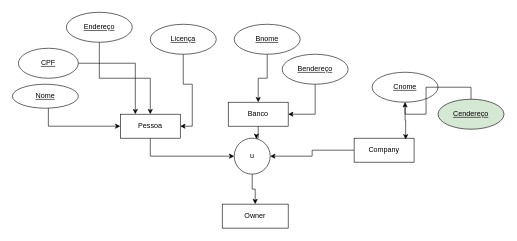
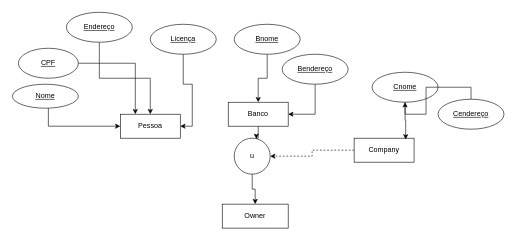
  <mxCell id="0" />
  <mxCell id="1" parent="0" />
  <mxCell id="2" style="edgeStyle=orthogonalEdgeStyle;rounded=0;orthogonalLoop=1;jettySize=auto;html=1;entryX=0.5;entryY=0;entryDx=0;entryDy=0;" edge="1" parent="1" source="3" target="10"><mxGeometry relative="1" as="geometry" /></mxCell>
  <mxCell id="3" value="u" style="ellipse;whiteSpace=wrap;html=1;aspect=fixed;" vertex="1" parent="1"><mxGeometry x="390" y="230" width="60" height="60" as="geometry" /></mxCell>
- <mxCell id="4" style="edgeStyle=orthogonalEdgeStyle;rounded=0;orthogonalLoop=1;jettySize=auto;html=1;exitX=0.5;exitY=1;exitDx=0;exitDy=0;entryX=0;entryY=0.5;entryDx=0;entryDy=0;" edge="1" parent="1" source="5" target="3"><mxGeometry relative="1" as="geometry" /></mxCell>
  <mxCell id="5" value="Pessoa" style="rounded=0;whiteSpace=wrap;html=1;" vertex="1" parent="1"><mxGeometry x="200" y="190" width="100" height="40" as="geometry" /></mxCell>
  <mxCell id="6" value="Banco" style="rounded=0;whiteSpace=wrap;html=1;" vertex="1" parent="1"><mxGeometry x="380" y="170" width="100" height="40" as="geometry" /></mxCell>
- <mxCell id="7" style="edgeStyle=orthogonalEdgeStyle;rounded=0;orthogonalLoop=1;jettySize=auto;html=1;entryX=1;entryY=0.5;entryDx=0;entryDy=0;" edge="1" parent="1" source="8" target="3"><mxGeometry relative="1" as="geometry" /></mxCell>
+ <mxCell id="7" style="edgeStyle=orthogonalEdgeStyle;rounded=0;orthogonalLoop=1;jettySize=auto;html=1;entryX=1;entryY=0.5;entryDx=0;entryDy=0;dashed=1;" edge="1" parent="1" source="8" target="3"><mxGeometry relative="1" as="geometry" /></mxCell>
  <mxCell id="8" value="Company" style="rounded=0;whiteSpace=wrap;html=1;" vertex="1" parent="1"><mxGeometry x="590" y="230" width="100" height="40" as="geometry" /></mxCell>
  <mxCell id="9" style="edgeStyle=orthogonalEdgeStyle;rounded=0;orthogonalLoop=1;jettySize=auto;html=1;entryX=0.617;entryY=0.017;entryDx=0;entryDy=0;entryPerimeter=0;" edge="1" parent="1" source="6" target="3"><mxGeometry relative="1" as="geometry" /></mxCell>
  <mxCell id="10" value="Owner" style="rounded=0;whiteSpace=wrap;html=1;" vertex="1" parent="1"><mxGeometry x="370" y="340" width="110" height="40" as="geometry" /></mxCell>
  <mxCell id="11" style="edgeStyle=orthogonalEdgeStyle;rounded=0;orthogonalLoop=1;jettySize=auto;html=1;entryX=0.25;entryY=0;entryDx=0;entryDy=0;" edge="1" parent="1" source="12" target="5"><mxGeometry relative="1" as="geometry" /></mxCell>
  <mxCell id="12" value="&lt;u&gt;CPF&lt;/u&gt;" style="ellipse;whiteSpace=wrap;html=1;" vertex="1" parent="1"><mxGeometry x="30" y="80" width="100" height="50" as="geometry" /></mxCell>
  <mxCell id="13" style="edgeStyle=orthogonalEdgeStyle;rounded=0;orthogonalLoop=1;jettySize=auto;html=1;entryX=1;entryY=0.5;entryDx=0;entryDy=0;" edge="1" parent="1" source="14" target="5"><mxGeometry relative="1" as="geometry" /></mxCell>
  <mxCell id="14" value="&lt;u&gt;Licença&lt;/u&gt;" style="ellipse;whiteSpace=wrap;html=1;" vertex="1" parent="1"><mxGeometry x="250" y="40" width="110" height="50" as="geometry" /></mxCell>
  <mxCell id="15" style="edgeStyle=orthogonalEdgeStyle;rounded=0;orthogonalLoop=1;jettySize=auto;html=1;entryX=0.5;entryY=0;entryDx=0;entryDy=0;" edge="1" parent="1" source="16" target="5"><mxGeometry relative="1" as="geometry" /></mxCell>
  <mxCell id="16" value="&lt;u&gt;Endereço&lt;/u&gt;" style="ellipse;whiteSpace=wrap;html=1;" vertex="1" parent="1"><mxGeometry x="110" y="20" width="110" height="50" as="geometry" /></mxCell>
  <mxCell id="17" style="edgeStyle=orthogonalEdgeStyle;rounded=0;orthogonalLoop=1;jettySize=auto;html=1;entryX=0;entryY=0.5;entryDx=0;entryDy=0;" edge="1" parent="1" source="18" target="5"><mxGeometry relative="1" as="geometry"><mxPoint x="75" y="240" as="targetPoint" /><Array as="points"><mxPoint x="80" y="210" /></Array></mxGeometry></mxCell>
  <mxCell id="18" value="&lt;u&gt;Nome&lt;/u&gt;" style="ellipse;whiteSpace=wrap;html=1;" vertex="1" parent="1"><mxGeometry y="140" width="110" height="40" as="geometry" x="20" /></mxCell>
  <mxCell id="19" style="edgeStyle=orthogonalEdgeStyle;rounded=0;orthogonalLoop=1;jettySize=auto;html=1;" edge="1" parent="1" source="20" target="6"><mxGeometry relative="1" as="geometry" /></mxCell>
  <mxCell id="20" value="&lt;u&gt;Bnome&lt;/u&gt;" style="ellipse;whiteSpace=wrap;html=1;" vertex="1" parent="1"><mxGeometry x="390" y="40" width="110" height="50" as="geometry" /></mxCell>
  <mxCell id="21" style="edgeStyle=orthogonalEdgeStyle;rounded=0;orthogonalLoop=1;jettySize=auto;html=1;entryX=1;entryY=0.5;entryDx=0;entryDy=0;" edge="1" parent="1" source="22" target="6"><mxGeometry relative="1" as="geometry" /></mxCell>
  <mxCell id="22" value="&lt;u&gt;Bendereço&lt;/u&gt;" style="ellipse;whiteSpace=wrap;html=1;" vertex="1" parent="1"><mxGeometry x="470" y="90" width="110" height="50" as="geometry" /></mxCell>
  <mxCell id="23" value="&lt;u&gt;Cnome&lt;/u&gt;" style="ellipse;whiteSpace=wrap;html=1;" vertex="1" parent="1"><mxGeometry x="620" y="120" width="110" height="50" as="geometry" /></mxCell>
  <mxCell id="24" style="edgeStyle=orthogonalEdgeStyle;rounded=0;orthogonalLoop=1;jettySize=auto;html=1;" edge="1" parent="1" source="25" target="23"><mxGeometry relative="1" as="geometry" /></mxCell>
- <mxCell id="25" value="&lt;u&gt;Cendereço&lt;/u&gt;" style="ellipse;whiteSpace=wrap;html=1;fillColor=#d5e8d4;" vertex="1" parent="1"><mxGeometry x="730" y="165" width="110" height="50" as="geometry" /></mxCell>
+ <mxCell id="25" value="&lt;u&gt;Cendereço&lt;/u&gt;" style="ellipse;whiteSpace=wrap;html=1;" vertex="1" parent="1"><mxGeometry x="730" y="165" width="110" height="50" as="geometry" /></mxCell>
  <mxCell id="26" style="edgeStyle=orthogonalEdgeStyle;rounded=0;orthogonalLoop=1;jettySize=auto;html=1;entryX=0.86;entryY=0.05;entryDx=0;entryDy=0;entryPerimeter=0;" edge="1" parent="1" source="23" target="8"><mxGeometry relative="1" as="geometry" /></mxCell>
